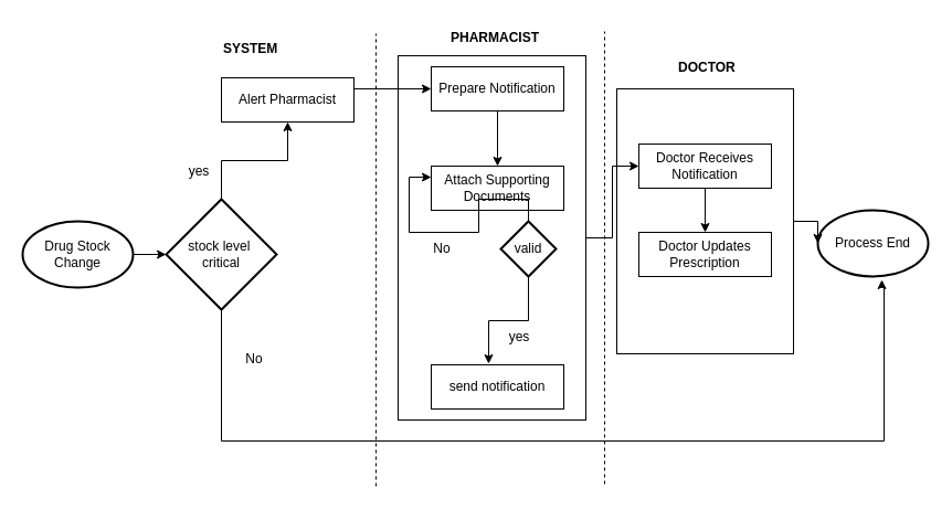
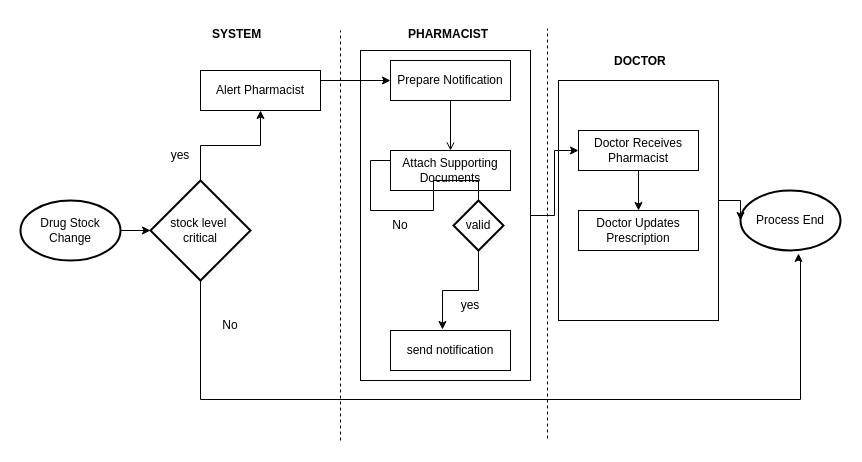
  <mxCell id="0" />
  <mxCell id="1" parent="0" />
  <mxCell id="2" value="" style="rounded=0;whiteSpace=wrap;html=1;" vertex="1" parent="1"><mxGeometry x="558" y="80" width="160" height="240" as="geometry" /></mxCell>
  <mxCell id="3" style="edgeStyle=orthogonalEdgeStyle;rounded=0;orthogonalLoop=1;jettySize=auto;html=1;exitX=1;exitY=0.5;exitDx=0;exitDy=0;entryX=0;entryY=0.5;entryDx=0;entryDy=0;" edge="1" parent="1" source="4" target="13"><mxGeometry relative="1" as="geometry" /></mxCell>
  <mxCell id="4" value="" style="rounded=0;whiteSpace=wrap;html=1;" vertex="1" parent="1"><mxGeometry x="360" y="50" width="170" height="330" as="geometry" /></mxCell>
  <mxCell id="5" style="edgeStyle=orthogonalEdgeStyle;rounded=0;orthogonalLoop=1;jettySize=auto;html=1;exitX=0.5;exitY=0;exitDx=0;exitDy=0;exitPerimeter=0;" edge="1" parent="1" source="6" target="31"><mxGeometry relative="1" as="geometry" /></mxCell>
  <mxCell id="6" value="&lt;div&gt;stock level&amp;nbsp;&lt;/div&gt;&lt;div&gt;critical&lt;/div&gt;" style="strokeWidth=2;html=1;shape=mxgraph.flowchart.decision;whiteSpace=wrap;" vertex="1" parent="1"><mxGeometry x="150" y="180" width="100" height="100" as="geometry" /></mxCell>
  <mxCell id="7" value="Drug Stock Change" style="strokeWidth=2;html=1;shape=mxgraph.flowchart.start_1;whiteSpace=wrap;" vertex="1" parent="1"><mxGeometry x="20" y="200" width="100" height="60" as="geometry" /></mxCell>
- <mxCell id="8" style="edgeStyle=orthogonalEdgeStyle;rounded=0;orthogonalLoop=1;jettySize=auto;html=1;" edge="1" parent="1" source="9" target="10"><mxGeometry relative="1" as="geometry" /></mxCell>
+ <mxCell id="8" style="edgeStyle=orthogonalEdgeStyle;rounded=0;orthogonalLoop=1;jettySize=auto;html=1;endArrow=open;" edge="1" parent="1" source="9" target="10"><mxGeometry relative="1" as="geometry" /></mxCell>
  <mxCell id="9" value="Prepare Notification" style="rounded=0;whiteSpace=wrap;html=1;" vertex="1" parent="1"><mxGeometry x="390" y="60" width="120" height="40" as="geometry" /></mxCell>
  <mxCell id="10" value="&lt;p data-pm-slice=&quot;1 1 [&amp;quot;orderedList&amp;quot;,{&amp;quot;tight&amp;quot;:true,&amp;quot;dir&amp;quot;:&amp;quot;ltr&amp;quot;,&amp;quot;start&amp;quot;:1,&amp;quot;type&amp;quot;:null},&amp;quot;listItem&amp;quot;,{}]&quot; dir=&quot;ltr&quot;&gt;Attach Supporting Documents&lt;/p&gt;" style="rounded=0;whiteSpace=wrap;html=1;" vertex="1" parent="1"><mxGeometry x="390" y="150" width="120" height="40" as="geometry" /></mxCell>
  <mxCell id="11" value="send notification" style="rounded=0;whiteSpace=wrap;html=1;" vertex="1" parent="1"><mxGeometry x="390" y="330" width="120" height="40" as="geometry" /></mxCell>
  <mxCell id="12" style="edgeStyle=orthogonalEdgeStyle;rounded=0;orthogonalLoop=1;jettySize=auto;html=1;" edge="1" parent="1" source="13" target="14"><mxGeometry relative="1" as="geometry" /></mxCell>
- <mxCell id="13" value="Doctor Receives Notification" style="rounded=0;whiteSpace=wrap;html=1;" vertex="1" parent="1"><mxGeometry x="578" y="130" width="120" height="40" as="geometry" /></mxCell>
+ <mxCell id="13" value="Doctor Receives Pharmacist" style="rounded=0;whiteSpace=wrap;html=1;" vertex="1" parent="1"><mxGeometry x="578" y="130" width="120" height="40" as="geometry" /></mxCell>
  <mxCell id="14" value="Doctor Updates Prescription" style="rounded=0;whiteSpace=wrap;html=1;" vertex="1" parent="1"><mxGeometry x="578" y="210" width="120" height="40" as="geometry" /></mxCell>
  <mxCell id="15" style="edgeStyle=orthogonalEdgeStyle;rounded=0;orthogonalLoop=1;jettySize=auto;html=1;exitX=1;exitY=0.5;exitDx=0;exitDy=0;exitPerimeter=0;entryX=0;entryY=0.5;entryDx=0;entryDy=0;entryPerimeter=0;" edge="1" parent="1" source="7" target="6"><mxGeometry relative="1" as="geometry" /></mxCell>
  <mxCell id="16" value="Process End" style="strokeWidth=2;html=1;shape=mxgraph.flowchart.start_1;whiteSpace=wrap;" vertex="1" parent="1"><mxGeometry x="740" y="190" width="100" height="60" as="geometry" /></mxCell>
- <mxCell id="17" style="edgeStyle=orthogonalEdgeStyle;rounded=0;orthogonalLoop=1;jettySize=auto;html=1;entryX=0;entryY=0.25;entryDx=0;entryDy=0;" edge="1" parent="1" source="18" target="10"><mxGeometry relative="1" as="geometry" /></mxCell>
+ <mxCell id="17" style="edgeStyle=orthogonalEdgeStyle;rounded=0;orthogonalLoop=1;jettySize=auto;html=1;entryX=0;entryY=0.25;entryDx=0;entryDy=0;endArrow=none;" edge="1" parent="1" source="18" target="10"><mxGeometry relative="1" as="geometry" /></mxCell>
  <mxCell id="18" value="valid" style="strokeWidth=2;html=1;shape=mxgraph.flowchart.decision;whiteSpace=wrap;" vertex="1" parent="1"><mxGeometry x="453" y="200" width="50" height="50" as="geometry" /></mxCell>
  <mxCell id="19" style="edgeStyle=orthogonalEdgeStyle;rounded=0;orthogonalLoop=1;jettySize=auto;html=1;exitX=0.5;exitY=1;exitDx=0;exitDy=0;exitPerimeter=0;entryX=0.433;entryY=-0.025;entryDx=0;entryDy=0;entryPerimeter=0;" edge="1" parent="1" source="18" target="11"><mxGeometry relative="1" as="geometry" /></mxCell>
  <mxCell id="20" value="yes" style="text;html=1;align=center;verticalAlign=middle;whiteSpace=wrap;rounded=0;" vertex="1" parent="1"><mxGeometry x="440" y="290" width="60" height="30" as="geometry" /></mxCell>
  <mxCell id="21" value="No" style="text;html=1;align=center;verticalAlign=middle;whiteSpace=wrap;rounded=0;" vertex="1" parent="1"><mxGeometry x="370" y="210" width="60" height="30" as="geometry" /></mxCell>
  <mxCell id="22" style="edgeStyle=orthogonalEdgeStyle;rounded=0;orthogonalLoop=1;jettySize=auto;html=1;entryX=0.58;entryY=1.05;entryDx=0;entryDy=0;entryPerimeter=0;" edge="1" parent="1" target="16"><mxGeometry relative="1" as="geometry"><mxPoint x="200" y="279" as="sourcePoint" /><mxPoint x="775" y="250" as="targetPoint" /><Array as="points"><mxPoint x="200" y="279" /><mxPoint x="200" y="399" /><mxPoint x="800" y="399" /><mxPoint x="800" y="260" /><mxPoint x="798" y="260" /></Array></mxGeometry></mxCell>
  <mxCell id="23" value="" style="endArrow=none;dashed=1;html=1;rounded=0;" edge="1" parent="1"><mxGeometry width="50" height="50" relative="1" as="geometry"><mxPoint x="340" y="440" as="sourcePoint" /><mxPoint x="340" y="30" as="targetPoint" /><Array as="points" /></mxGeometry></mxCell>
  <mxCell id="24" value="" style="endArrow=none;dashed=1;html=1;rounded=0;" edge="1" parent="1"><mxGeometry width="50" height="50" relative="1" as="geometry"><mxPoint x="547" y="438" as="sourcePoint" /><mxPoint x="547" y="28" as="targetPoint" /><Array as="points" /></mxGeometry></mxCell>
  <mxCell id="25" value="&lt;b&gt;PHARMACIST&lt;/b&gt;" style="text;whiteSpace=wrap;html=1;" vertex="1" parent="1"><mxGeometry x="406" y="20" width="90" height="40" as="geometry" /></mxCell>
  <mxCell id="26" value="&lt;b&gt;DOCTOR&lt;/b&gt;" style="text;whiteSpace=wrap;html=1;" vertex="1" parent="1"><mxGeometry x="612" y="47" width="46" height="40" as="geometry" /></mxCell>
  <mxCell id="27" style="edgeStyle=orthogonalEdgeStyle;rounded=0;orthogonalLoop=1;jettySize=auto;html=1;exitX=1;exitY=0.5;exitDx=0;exitDy=0;entryX=0;entryY=0.5;entryDx=0;entryDy=0;entryPerimeter=0;" edge="1" parent="1" source="2" target="16"><mxGeometry relative="1" as="geometry" /></mxCell>
  <mxCell id="28" value="No" style="text;html=1;align=center;verticalAlign=middle;whiteSpace=wrap;rounded=0;" vertex="1" parent="1"><mxGeometry x="200" y="310" width="60" height="30" as="geometry" /></mxCell>
  <mxCell id="29" value="yes" style="text;html=1;align=center;verticalAlign=middle;whiteSpace=wrap;rounded=0;" vertex="1" parent="1"><mxGeometry x="150" y="140" width="60" height="30" as="geometry" /></mxCell>
  <mxCell id="30" style="edgeStyle=orthogonalEdgeStyle;rounded=0;orthogonalLoop=1;jettySize=auto;html=1;exitX=1;exitY=0.25;exitDx=0;exitDy=0;entryX=0;entryY=0.5;entryDx=0;entryDy=0;" edge="1" parent="1" source="31" target="9"><mxGeometry relative="1" as="geometry" /></mxCell>
  <mxCell id="31" value="Alert Pharmacist" style="rounded=0;whiteSpace=wrap;html=1;" vertex="1" parent="1"><mxGeometry x="200" y="70" width="120" height="40" as="geometry" /></mxCell>
- <mxCell id="32" value="&lt;b&gt;SYSTEM&lt;/b&gt;" style="text;whiteSpace=wrap;html=1;" vertex="1" parent="1"><mxGeometry x="200" y="30" width="90" height="40" as="geometry" /></mxCell>
+ <mxCell id="32" value="&lt;b&gt;SYSTEM&lt;/b&gt;" style="text;whiteSpace=wrap;html=1;" vertex="1" parent="1"><mxGeometry x="210" y="20" width="90" height="40" as="geometry" /></mxCell>
